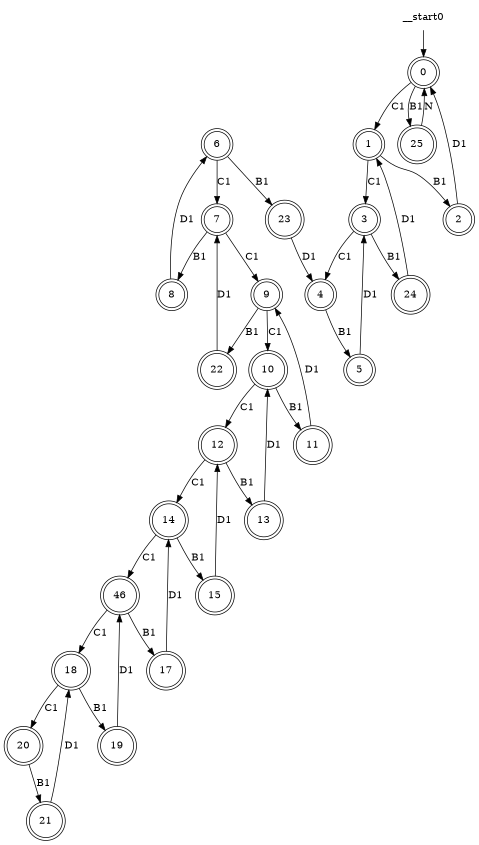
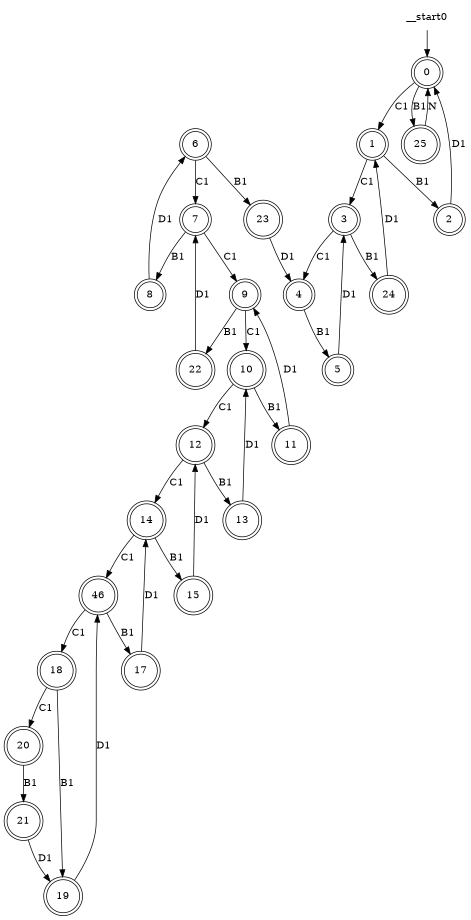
  digraph {
    node [shape=doublecircle]
    n1 [label=0]
    n2 [label=1]
    n3 [label=25]
    n4 [label=2]
    n5 [label=3]
    n6 [label=4]
    n7 [label=24]
    n8 [label=5]
    n9 [label=6]
    n10 [label=7]
    n11 [label=23]
    n12 [label=8]
    n13 [label=9]
    n14 [label=10]
    n15 [label=22]
    n16 [label=11]
    n17 [label=12]
    n18 [label=13]
    n19 [label=14]
    n20 [label=15]
    n21 [label=46]
    n22 [label=17]
    n23 [label=18]
    n24 [label=19]
    n25 [label=20]
    n26 [label=21]
    __start0 [shape=none]
    n1 -> n2 [label=C1]
    n1 -> n3 [label=B1]
    n2 -> n4 [label=B1]
    n2 -> n5 [label=C1]
    n3 -> n1 [label=N]
    n4 -> n1 [label=D1]
    n5 -> n6 [label=C1]
    n5 -> n7 [label=B1]
    n6 -> n8 [label=B1]
    n7 -> n2 [label=D1]
    n8 -> n5 [label=D1]
    n9 -> n10 [label=C1]
    n9 -> n11 [label=B1]
    n10 -> n12 [label=B1]
    n10 -> n13 [label=C1]
    n11 -> n6 [label=D1]
    n12 -> n9 [label=D1]
    n13 -> n14 [label=C1]
    n13 -> n15 [label=B1]
    n14 -> n16 [label=B1]
    n14 -> n17 [label=C1]
    n15 -> n10 [label=D1]
    n16 -> n13 [label=D1]
    n17 -> n18 [label=B1]
    n17 -> n19 [label=C1]
    n18 -> n14 [label=D1]
    n19 -> n20 [label=B1]
    n19 -> n21 [label=C1]
    n20 -> n17 [label=D1]
    n21 -> n22 [label=B1]
    n21 -> n23 [label=C1]
    n22 -> n19 [label=D1]
    n23 -> n24 [label=B1]
    n23 -> n25 [label=C1]
    n24 -> n21 [label=D1]
    n25 -> n26 [label=B1]
-   n26 -> n23 [label=D1]
+   n26 -> n24 [label=D1]
    __start0 -> n1
  }
